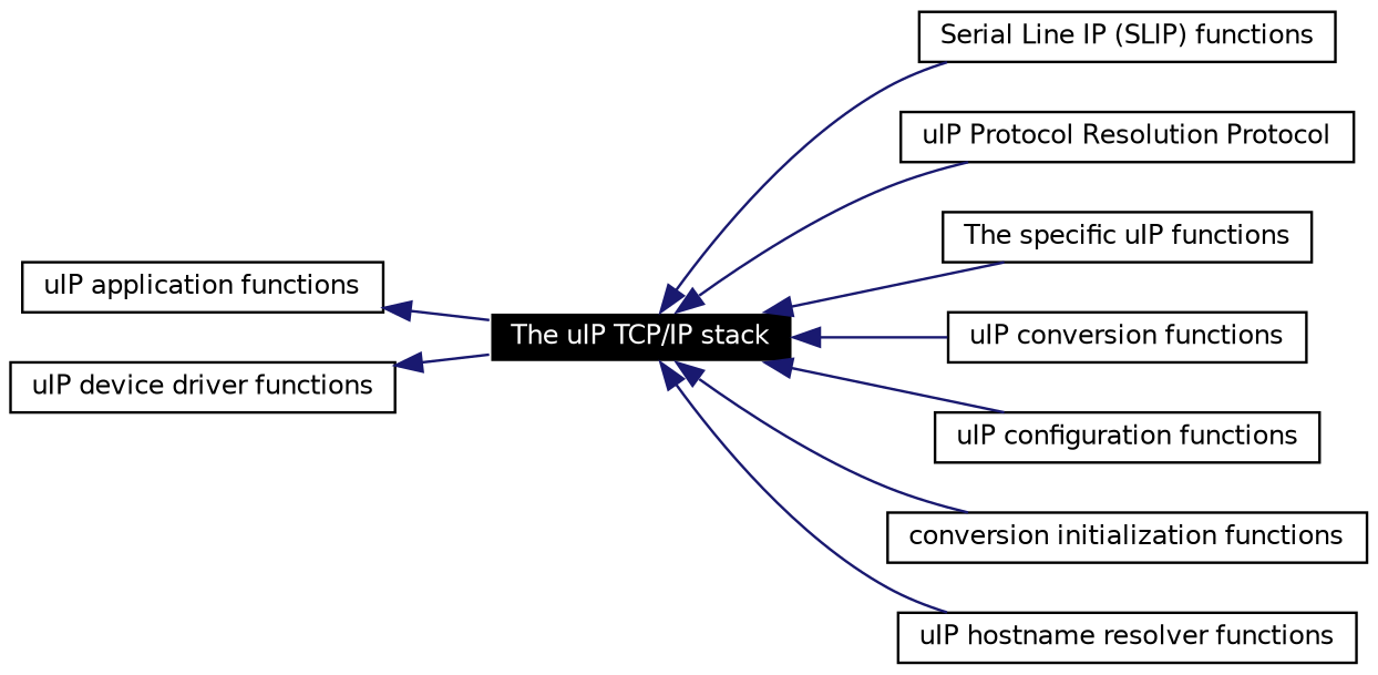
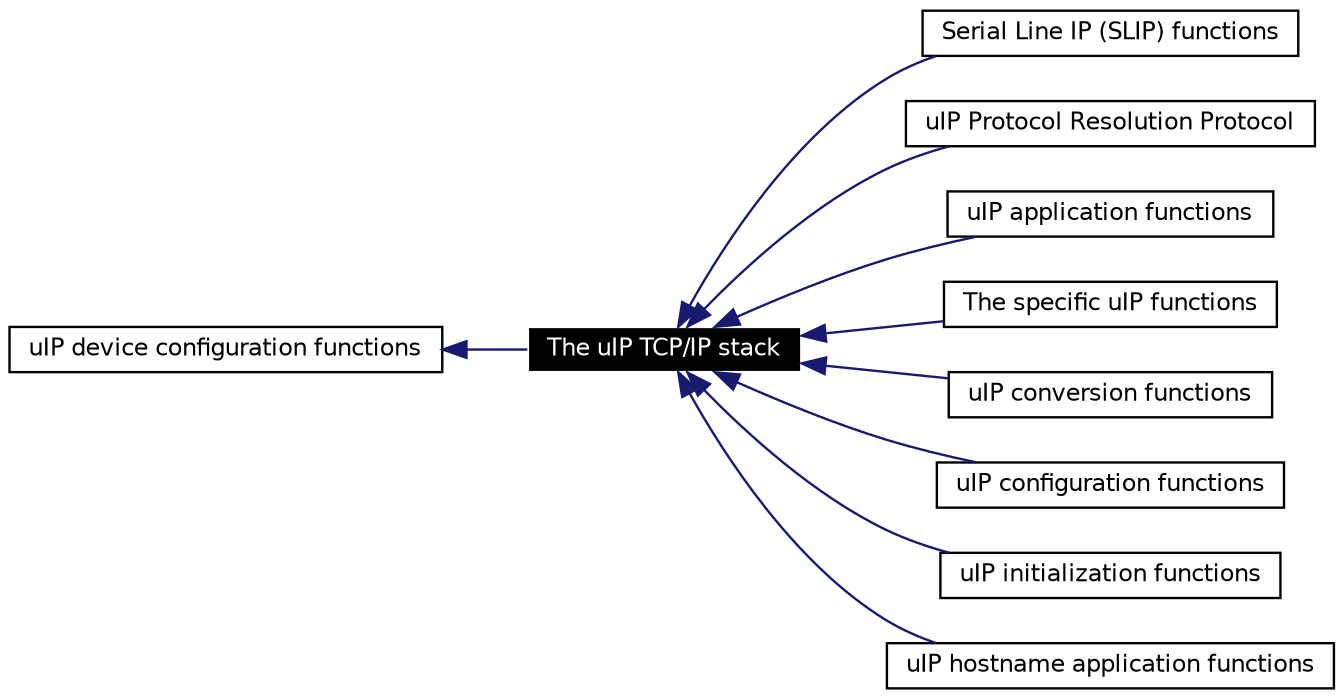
  digraph {
    rankdir=LR
    node [color=black fillcolor=white fontname=Helvetica fontsize=10 shape=record style=filled]
    edge [color=midnightblue dir=back fontname=Helvetica fontsize=8 labelfontname=Helvetica labelfontsize=8 shape=plaintext style=solid]
    n1 [height=0.2 label="Serial Line IP (SLIP) functions" width=0.4]
    n2 [height=0.2 label="uIP Protocol Resolution Protocol" width=0.4]
    n3 [height=0.2 label="uIP application functions" width=0.4]
    n4 [height=0.2 label="The specific uIP functions" width=0.4]
    n5 [height=0.2 label="uIP conversion functions" width=0.4]
    n6 [color=white fillcolor=black fontcolor=white height=0.2 label="The uIP TCP/IP stack" width=0.4]
    n7 [height=0.2 label="uIP configuration functions" width=0.4]
-   n8 [height=0.2 label="conversion initialization functions" width=0.4]
-   n9 [height=0.2 label="uIP hostname resolver functions" width=0.4]
-   n10 [height=0.2 label="uIP device driver functions" width=0.4]
+   n8 [height=0.2 label="uIP initialization functions" width=0.4]
+   n9 [height=0.2 label="uIP hostname application functions" width=0.4]
+   n10 [height=0.2 label="uIP device configuration functions" width=0.4]
    n6 -> n1
    n6 -> n2
-   n3 -> n6
+   n6 -> n3
    n6 -> n4
    n6 -> n5
    n6 -> n7
    n6 -> n8
    n6 -> n9
    n10 -> n6
  }
